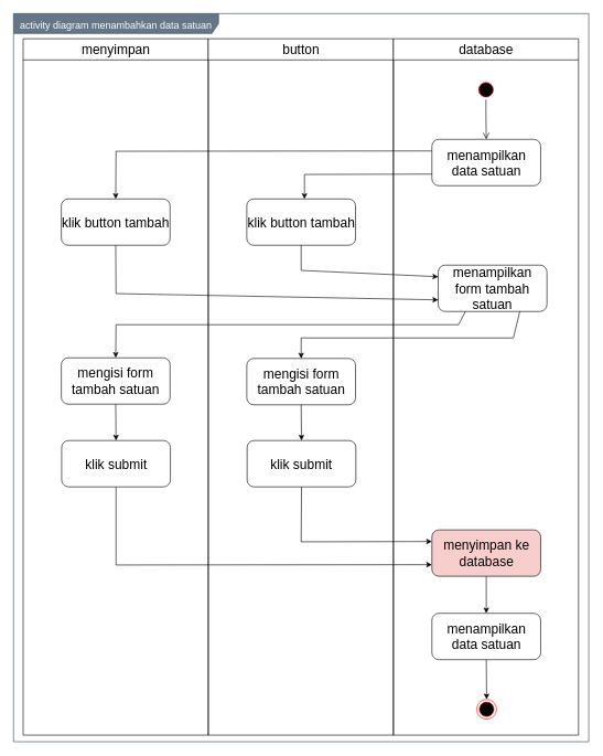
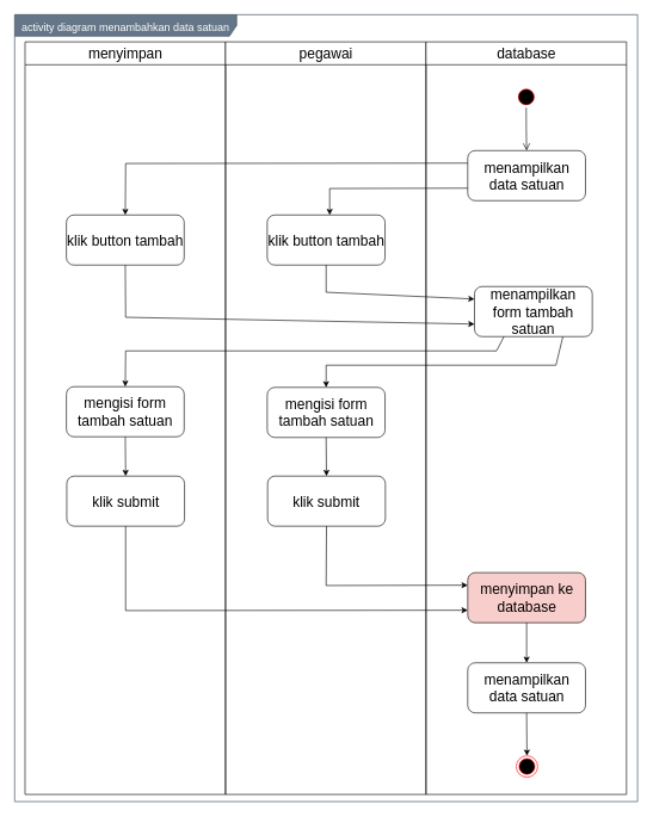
  <mxCell id="0" />
  <mxCell id="1" parent="0" />
  <mxCell id="2" value="&lt;font style=&quot;font-size: 15px&quot;&gt;activity diagram menambahkan data satuan&lt;/font&gt;" style="shape=umlFrame;whiteSpace=wrap;html=1;fontSize=20;align=center;width=310;height=30;fillColor=#647687;strokeColor=#314354;fontColor=#ffffff;" vertex="1" parent="1"><mxGeometry x="20" y="20" width="870" height="1100" as="geometry" /></mxCell>
  <mxCell id="3" value="menyimpan" style="swimlane;whiteSpace=wrap;fontSize=20;fontStyle=0;startSize=32;" vertex="1" parent="1"><mxGeometry x="34.5" y="58" width="280" height="1052" as="geometry" /></mxCell>
  <mxCell id="4" value="klik button tambah" style="rounded=1;whiteSpace=wrap;html=1;fontSize=20;align=center;" vertex="1" parent="3"><mxGeometry x="57.75" y="242" width="164.5" height="70" as="geometry" /></mxCell>
  <mxCell id="5" value="mengisi form tambah satuan" style="rounded=1;whiteSpace=wrap;html=1;fontSize=20;align=center;" vertex="1" parent="3"><mxGeometry x="57.75" y="482" width="164.5" height="70" as="geometry" /></mxCell>
- <mxCell id="6" value="button" style="swimlane;whiteSpace=wrap;fontSize=20;fontStyle=0;startSize=32;" vertex="1" parent="1"><mxGeometry x="314.5" y="58" width="280" height="1052" as="geometry" /></mxCell>
+ <mxCell id="6" value="pegawai" style="swimlane;whiteSpace=wrap;fontSize=20;fontStyle=0;startSize=32;" vertex="1" parent="1"><mxGeometry x="314.5" y="58" width="280" height="1052" as="geometry" /></mxCell>
  <mxCell id="7" value="klik submit" style="rounded=1;whiteSpace=wrap;html=1;fontSize=20;align=center;" vertex="1" parent="6"><mxGeometry x="58.75" y="607" width="164.5" height="70" as="geometry" /></mxCell>
  <mxCell id="8" value="database" style="swimlane;whiteSpace=wrap;fontSize=20;fontStyle=0;startSize=32;" vertex="1" parent="1"><mxGeometry x="594.5" y="58" width="280" height="1052" as="geometry" /></mxCell>
  <mxCell id="9" value="" style="ellipse;html=1;shape=endState;fillColor=#000000;strokeColor=#ff0000;fontSize=20;align=center;" vertex="1" parent="8"><mxGeometry x="126" y="998" width="30" height="30" as="geometry" /></mxCell>
  <mxCell id="10" value="" style="ellipse;html=1;shape=startState;fillColor=#000000;strokeColor=#ff0000;fontSize=20;align=center;" vertex="1" parent="8"><mxGeometry x="125" y="62" width="30" height="30" as="geometry" /></mxCell>
  <mxCell id="11" value="" style="edgeStyle=orthogonalEdgeStyle;html=1;verticalAlign=bottom;endArrow=open;endSize=8;fontSize=20;entryX=0.5;entryY=0;entryDx=0;entryDy=0;" edge="1" parent="8" source="10" target="12"><mxGeometry relative="1" as="geometry"><mxPoint x="140" y="152" as="targetPoint" /></mxGeometry></mxCell>
  <mxCell id="12" value="menampilkan data satuan" style="rounded=1;whiteSpace=wrap;html=1;fontSize=20;align=center;" vertex="1" parent="8"><mxGeometry x="58.25" y="152" width="164.5" height="70" as="geometry" /></mxCell>
  <mxCell id="13" value="menyimpan ke database" style="rounded=1;whiteSpace=wrap;html=1;fontSize=20;align=center;fillColor=#f8cecc;" vertex="1" parent="8"><mxGeometry x="58.25" y="742" width="164.5" height="70" as="geometry" /></mxCell>
  <mxCell id="14" value="klik button tambah" style="rounded=1;whiteSpace=wrap;html=1;fontSize=20;align=center;" vertex="1" parent="1"><mxGeometry x="372.75" y="300" width="164.5" height="70" as="geometry" /></mxCell>
  <mxCell id="15" value="menampilkan data satuan" style="rounded=1;whiteSpace=wrap;html=1;fontSize=20;align=center;" vertex="1" parent="1"><mxGeometry x="652.75" y="926" width="164.5" height="70" as="geometry" /></mxCell>
  <mxCell id="16" value="" style="endArrow=classic;html=1;fontSize=20;strokeColor=#000000;entryX=0.5;entryY=0;entryDx=0;entryDy=0;exitX=0.5;exitY=1;exitDx=0;exitDy=0;" edge="1" parent="1" source="15" target="9"><mxGeometry width="50" height="50" relative="1" as="geometry"><mxPoint x="735" y="1516" as="sourcePoint" /><mxPoint x="755" y="1372" as="targetPoint" /></mxGeometry></mxCell>
  <mxCell id="17" value="mengisi form tambah satuan" style="rounded=1;whiteSpace=wrap;html=1;fontSize=20;align=center;" vertex="1" parent="1"><mxGeometry x="372.75" y="541" width="164.5" height="70" as="geometry" /></mxCell>
  <mxCell id="18" value="" style="endArrow=classic;html=1;exitX=0;exitY=0.75;exitDx=0;exitDy=0;rounded=0;" edge="1" parent="1" source="12"><mxGeometry width="50" height="50" relative="1" as="geometry"><mxPoint x="460" y="500" as="sourcePoint" /><mxPoint x="460" y="300" as="targetPoint" /><Array as="points"><mxPoint x="460" y="263" /></Array></mxGeometry></mxCell>
  <mxCell id="19" value="" style="endArrow=classic;html=1;exitX=0;exitY=0.25;exitDx=0;exitDy=0;rounded=0;entryX=0.5;entryY=0;entryDx=0;entryDy=0;" edge="1" parent="1" source="12" target="4"><mxGeometry width="50" height="50" relative="1" as="geometry"><mxPoint x="662.75" y="272.5" as="sourcePoint" /><mxPoint x="470" y="310" as="targetPoint" /><Array as="points"><mxPoint x="175" y="228" /></Array></mxGeometry></mxCell>
  <mxCell id="20" value="menampilkan form tambah satuan" style="rounded=1;whiteSpace=wrap;html=1;fontSize=20;align=center;" vertex="1" parent="1"><mxGeometry x="662.25" y="400" width="164.5" height="70" as="geometry" /></mxCell>
  <mxCell id="21" value="klik submit" style="rounded=1;whiteSpace=wrap;html=1;fontSize=20;align=center;" vertex="1" parent="1"><mxGeometry x="92.75" y="665" width="164.5" height="70" as="geometry" /></mxCell>
  <mxCell id="22" value="" style="endArrow=classic;html=1;entryX=0;entryY=0.25;entryDx=0;entryDy=0;exitX=0.5;exitY=1;exitDx=0;exitDy=0;rounded=0;" edge="1" parent="1" source="14" target="20"><mxGeometry width="50" height="50" relative="1" as="geometry"><mxPoint x="400" y="380" as="sourcePoint" /><mxPoint x="450" y="330" as="targetPoint" /><Array as="points"><mxPoint x="455" y="408" /></Array></mxGeometry></mxCell>
  <mxCell id="23" value="" style="endArrow=classic;html=1;entryX=0;entryY=0.75;entryDx=0;entryDy=0;exitX=0.5;exitY=1;exitDx=0;exitDy=0;rounded=0;" edge="1" parent="1" source="4" target="20"><mxGeometry width="50" height="50" relative="1" as="geometry"><mxPoint x="400" y="380" as="sourcePoint" /><mxPoint x="450" y="330" as="targetPoint" /><Array as="points"><mxPoint x="175" y="443" /></Array></mxGeometry></mxCell>
  <mxCell id="24" value="" style="endArrow=classic;html=1;entryX=0.5;entryY=0;entryDx=0;entryDy=0;exitX=0.25;exitY=1;exitDx=0;exitDy=0;rounded=0;" edge="1" parent="1" source="20" target="5"><mxGeometry width="50" height="50" relative="1" as="geometry"><mxPoint x="480" y="600" as="sourcePoint" /><mxPoint x="530" y="550" as="targetPoint" /><Array as="points"><mxPoint x="693" y="490" /><mxPoint x="175" y="490" /></Array></mxGeometry></mxCell>
  <mxCell id="25" value="" style="endArrow=classic;html=1;exitX=0.75;exitY=1;exitDx=0;exitDy=0;entryX=0.5;entryY=0;entryDx=0;entryDy=0;rounded=0;" edge="1" parent="1" source="20" target="17"><mxGeometry width="50" height="50" relative="1" as="geometry"><mxPoint x="480" y="600" as="sourcePoint" /><mxPoint x="530" y="550" as="targetPoint" /><Array as="points"><mxPoint x="776" y="510" /><mxPoint x="455" y="510" /></Array></mxGeometry></mxCell>
  <mxCell id="26" value="" style="endArrow=classic;html=1;entryX=0.5;entryY=0;entryDx=0;entryDy=0;exitX=0.5;exitY=1;exitDx=0;exitDy=0;" edge="1" parent="1" source="17" target="7"><mxGeometry width="50" height="50" relative="1" as="geometry"><mxPoint x="390" y="630" as="sourcePoint" /><mxPoint x="440" y="580" as="targetPoint" /></mxGeometry></mxCell>
  <mxCell id="27" value="" style="endArrow=classic;html=1;entryX=0.5;entryY=0;entryDx=0;entryDy=0;exitX=0.5;exitY=1;exitDx=0;exitDy=0;" edge="1" parent="1" source="5" target="21"><mxGeometry width="50" height="50" relative="1" as="geometry"><mxPoint x="465" y="621" as="sourcePoint" /><mxPoint x="465.5" y="675" as="targetPoint" /></mxGeometry></mxCell>
  <mxCell id="28" value="" style="endArrow=classic;html=1;entryX=0;entryY=0.25;entryDx=0;entryDy=0;exitX=0.5;exitY=1;exitDx=0;exitDy=0;rounded=0;" edge="1" parent="1" source="7" target="13"><mxGeometry width="50" height="50" relative="1" as="geometry"><mxPoint x="184.5" y="620" as="sourcePoint" /><mxPoint x="185" y="675" as="targetPoint" /><Array as="points"><mxPoint x="455" y="818" /></Array></mxGeometry></mxCell>
  <mxCell id="29" value="" style="endArrow=classic;html=1;exitX=0.5;exitY=1;exitDx=0;exitDy=0;entryX=0;entryY=0.75;entryDx=0;entryDy=0;rounded=0;" edge="1" parent="1" source="21" target="13"><mxGeometry width="50" height="50" relative="1" as="geometry"><mxPoint x="450" y="910" as="sourcePoint" /><mxPoint x="500" y="860" as="targetPoint" /><Array as="points"><mxPoint x="175" y="853" /></Array></mxGeometry></mxCell>
  <mxCell id="30" value="" style="endArrow=classic;html=1;entryX=0.5;entryY=0;entryDx=0;entryDy=0;exitX=0.5;exitY=1;exitDx=0;exitDy=0;" edge="1" parent="1" source="13" target="15"><mxGeometry width="50" height="50" relative="1" as="geometry"><mxPoint x="450" y="910" as="sourcePoint" /><mxPoint x="500" y="860" as="targetPoint" /></mxGeometry></mxCell>
